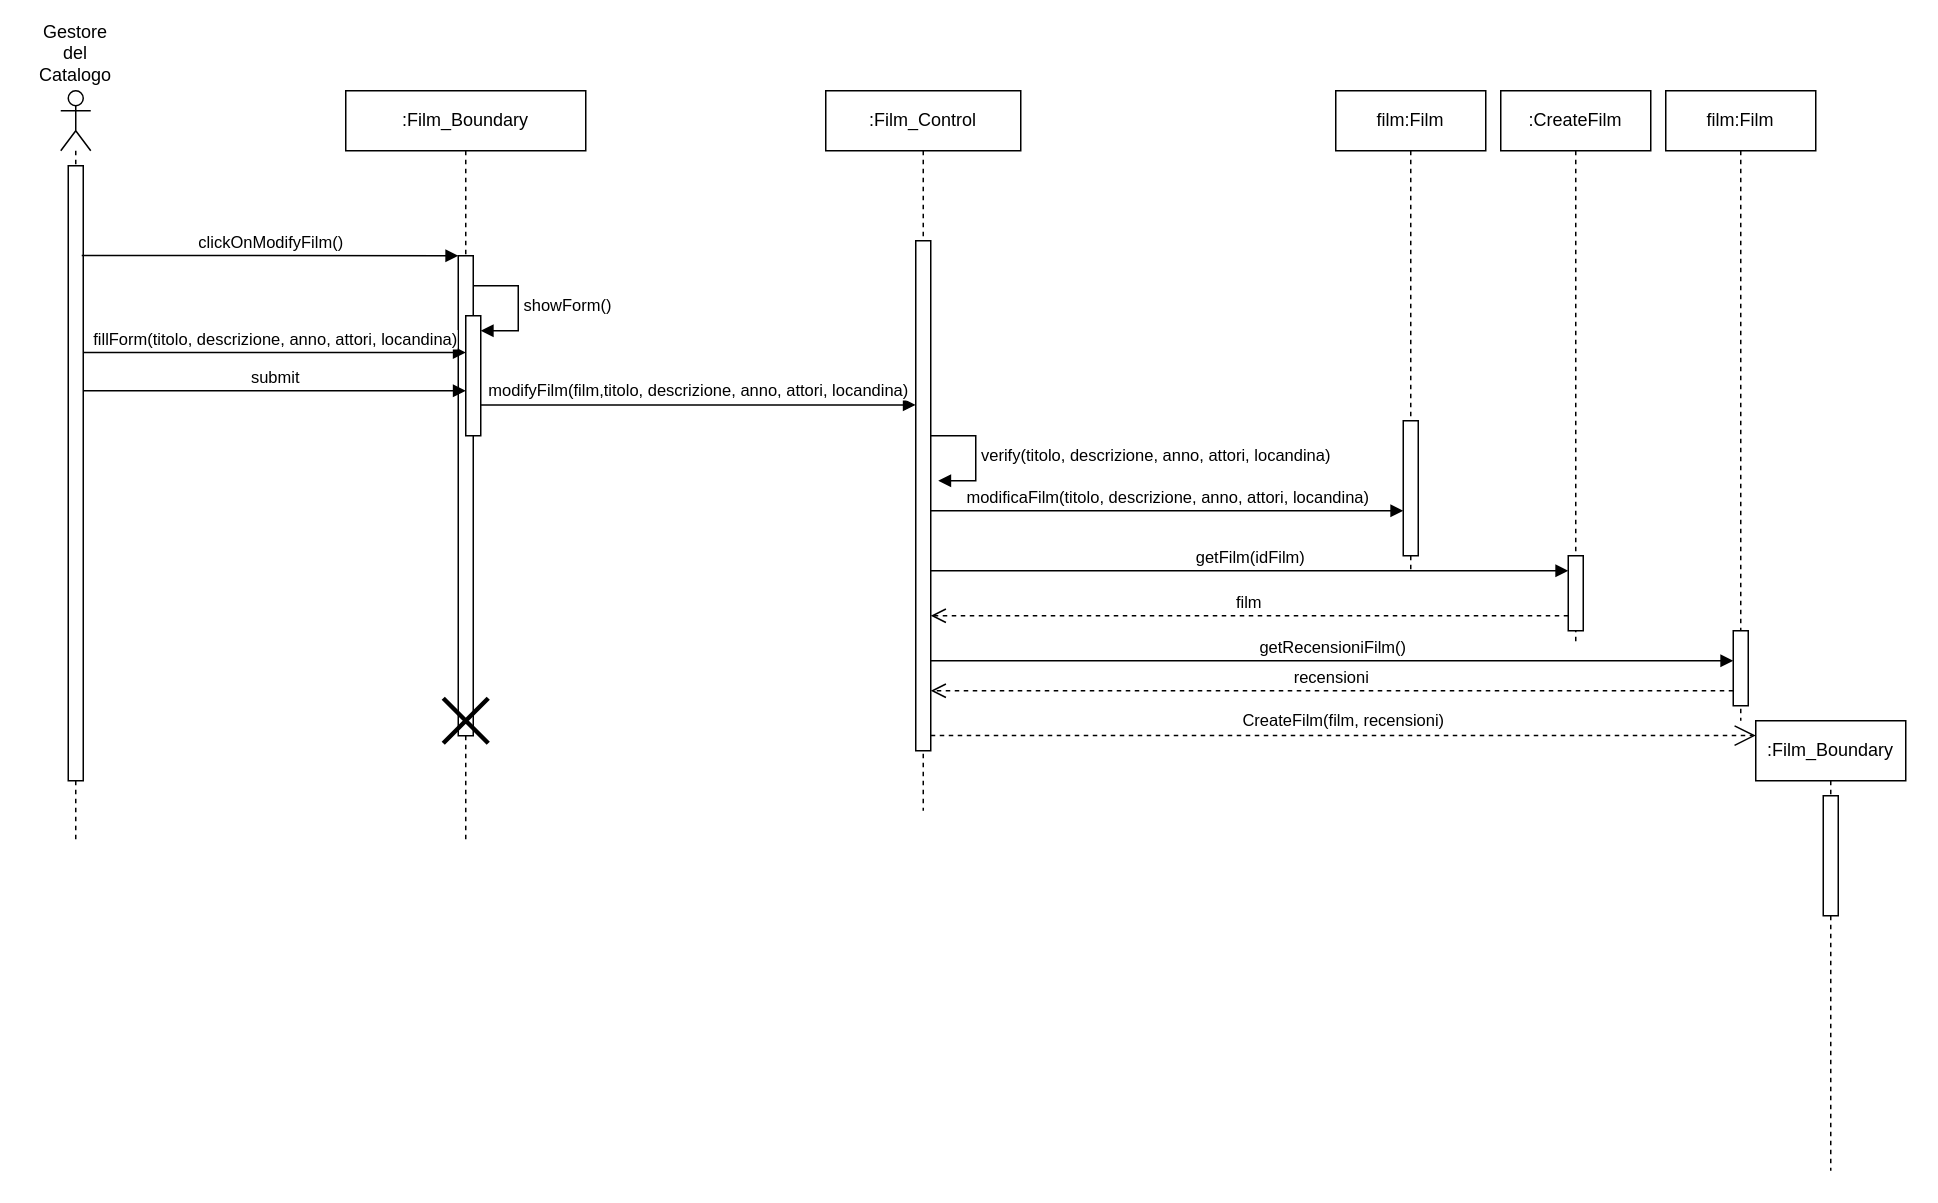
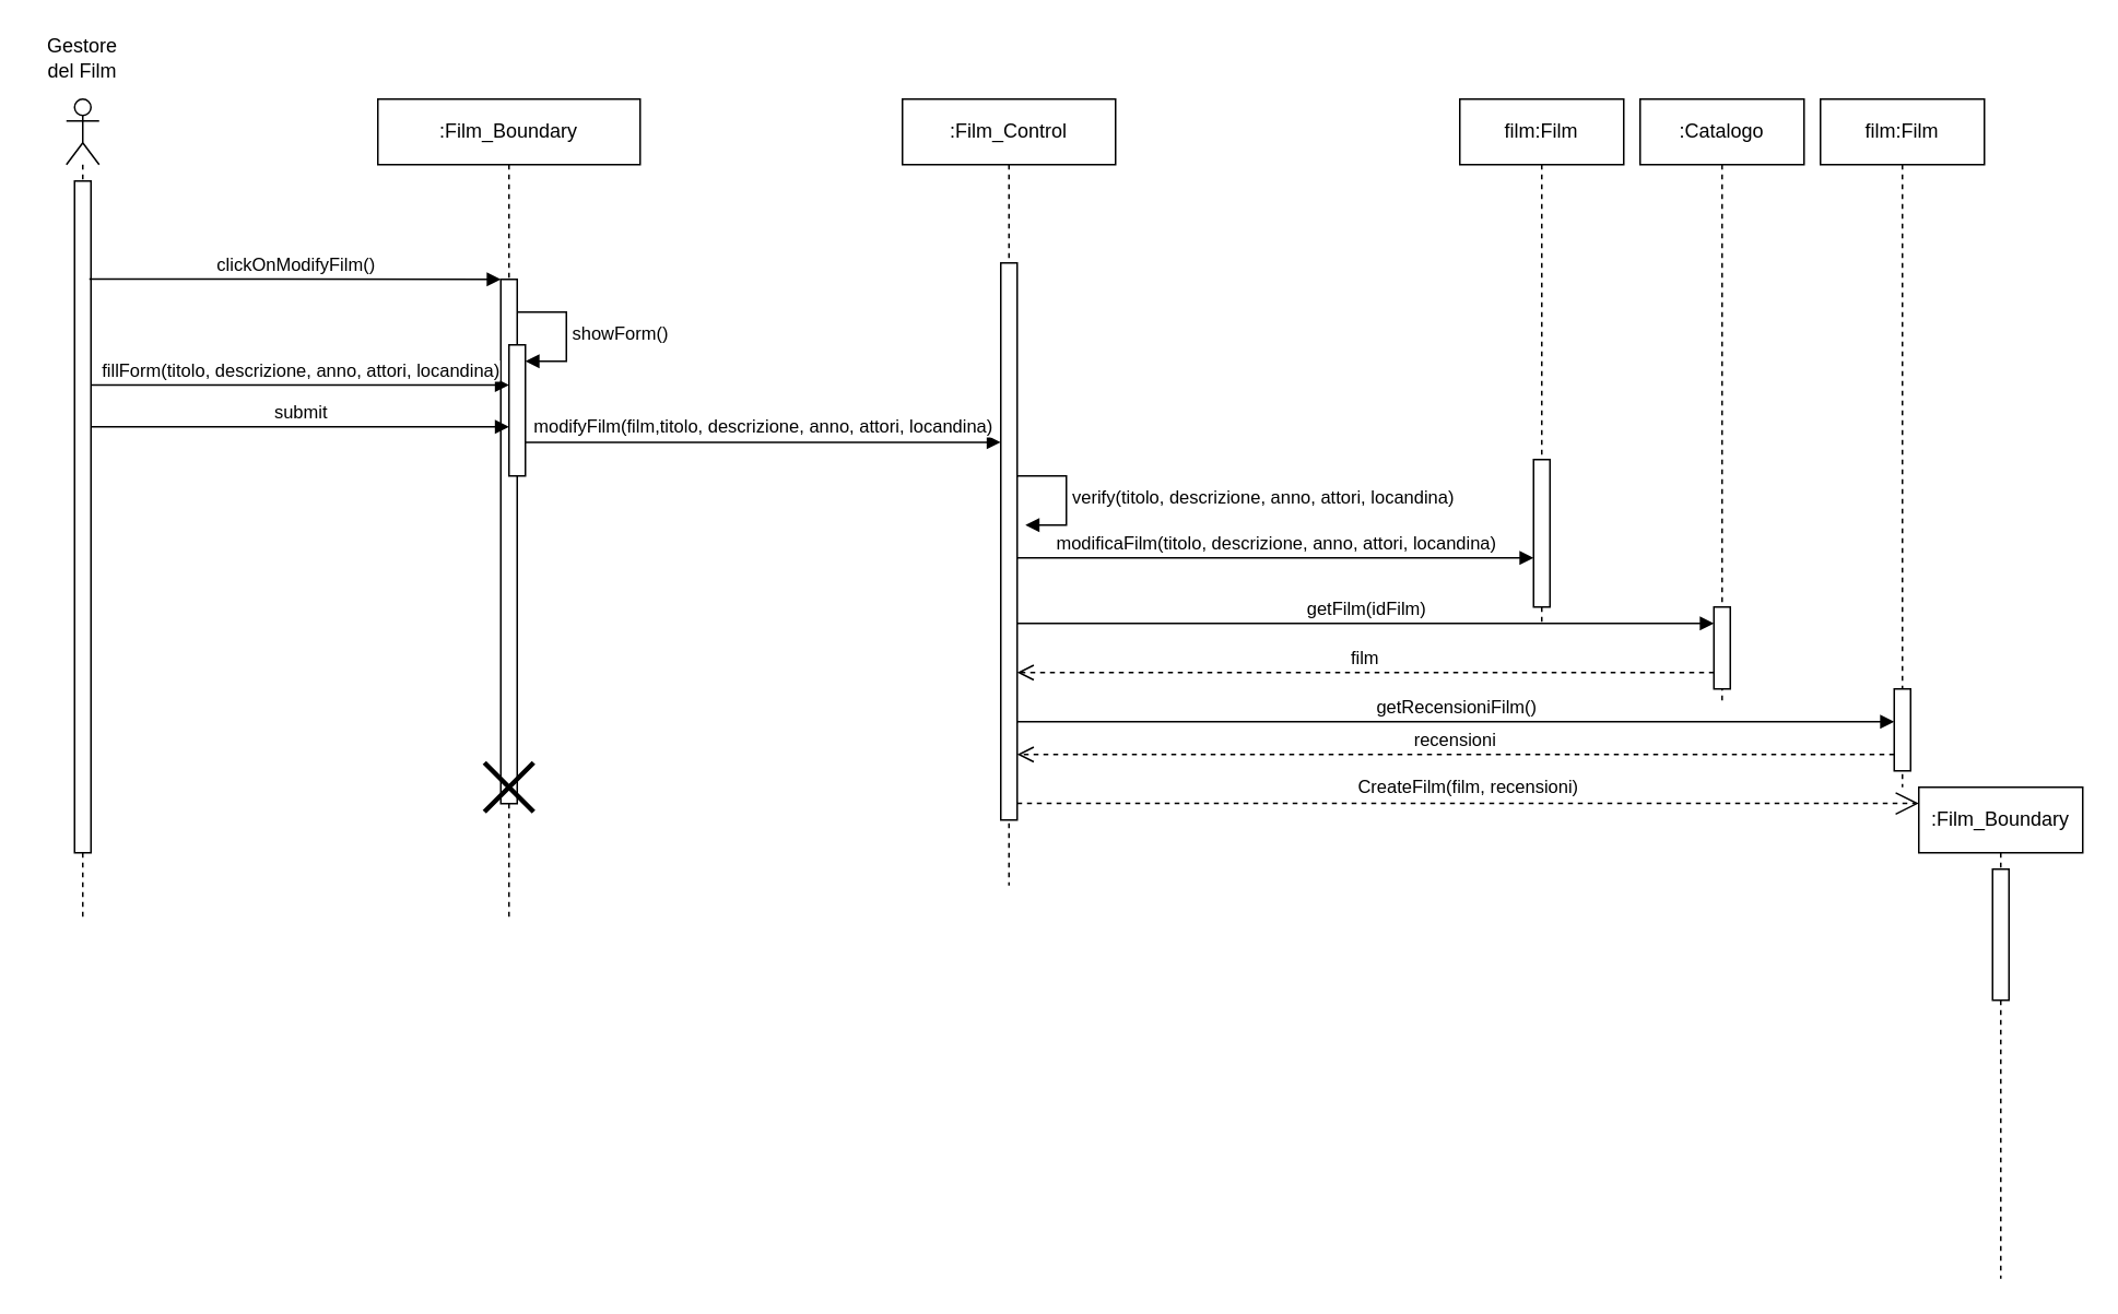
  <mxCell id="0" />
  <mxCell id="1" parent="0" />
  <mxCell id="2" value="" style="shape=umlLifeline;perimeter=lifelinePerimeter;whiteSpace=wrap;html=1;container=1;dropTarget=0;collapsible=0;recursiveResize=0;outlineConnect=0;portConstraint=eastwest;newEdgeStyle={&quot;curved&quot;:0,&quot;rounded&quot;:0};participant=umlActor;" vertex="1" parent="1"><mxGeometry x="40" y="60" width="20" height="500" as="geometry" /></mxCell>
  <mxCell id="3" value="" style="html=1;points=[[0,0,0,0,5],[0,1,0,0,-5],[1,0,0,0,5],[1,1,0,0,-5]];perimeter=orthogonalPerimeter;outlineConnect=0;targetShapes=umlLifeline;portConstraint=eastwest;newEdgeStyle={&quot;curved&quot;:0,&quot;rounded&quot;:0};" vertex="1" parent="2"><mxGeometry x="5" y="50" width="10" height="410" as="geometry" /></mxCell>
- <mxCell id="4" value="Gestore del Catalogo" style="text;html=1;align=center;verticalAlign=middle;whiteSpace=wrap;rounded=0;" vertex="1" parent="1"><mxGeometry x="20" y="20" width="60" height="30" as="geometry" /></mxCell>
+ <mxCell id="4" value="Gestore del Film" style="text;html=1;align=center;verticalAlign=middle;whiteSpace=wrap;rounded=0;" vertex="1" parent="1"><mxGeometry x="20" y="20" width="60" height="30" as="geometry" /></mxCell>
  <mxCell id="5" value="clickOnModifyFilm()" style="html=1;verticalAlign=bottom;endArrow=block;curved=0;rounded=0;exitX=0.8;exitY=0.166;exitDx=0;exitDy=0;exitPerimeter=0;" edge="1" parent="1" target="7"><mxGeometry width="80" relative="1" as="geometry"><mxPoint x="54" y="169.76" as="sourcePoint" /><mxPoint x="210" y="170" as="targetPoint" /></mxGeometry></mxCell>
  <mxCell id="6" value=":Film_Boundary" style="shape=umlLifeline;perimeter=lifelinePerimeter;whiteSpace=wrap;html=1;container=1;dropTarget=0;collapsible=0;recursiveResize=0;outlineConnect=0;portConstraint=eastwest;newEdgeStyle={&quot;curved&quot;:0,&quot;rounded&quot;:0};" vertex="1" parent="1"><mxGeometry x="230" y="60" width="160" height="500" as="geometry" /></mxCell>
  <mxCell id="7" value="" style="html=1;points=[[0,0,0,0,5],[0,1,0,0,-5],[1,0,0,0,5],[1,1,0,0,-5]];perimeter=orthogonalPerimeter;outlineConnect=0;targetShapes=umlLifeline;portConstraint=eastwest;newEdgeStyle={&quot;curved&quot;:0,&quot;rounded&quot;:0};" vertex="1" parent="6"><mxGeometry x="75" y="110" width="10" height="320" as="geometry" /></mxCell>
  <mxCell id="8" value="" style="html=1;points=[[0,0,0,0,5],[0,1,0,0,-5],[1,0,0,0,5],[1,1,0,0,-5]];perimeter=orthogonalPerimeter;outlineConnect=0;targetShapes=umlLifeline;portConstraint=eastwest;newEdgeStyle={&quot;curved&quot;:0,&quot;rounded&quot;:0};" vertex="1" parent="6"><mxGeometry x="80" y="150" width="10" height="80" as="geometry" /></mxCell>
  <mxCell id="9" value="showForm()" style="html=1;align=left;spacingLeft=2;endArrow=block;rounded=0;edgeStyle=orthogonalEdgeStyle;curved=0;rounded=0;" edge="1" parent="6" target="8"><mxGeometry relative="1" as="geometry"><mxPoint x="85" y="130" as="sourcePoint" /><Array as="points"><mxPoint x="115" y="160" /></Array></mxGeometry></mxCell>
  <mxCell id="10" value="" style="shape=umlDestroy;whiteSpace=wrap;html=1;strokeWidth=3;targetShapes=umlLifeline;" vertex="1" parent="6"><mxGeometry x="65" y="405" width="30" height="30" as="geometry" /></mxCell>
  <mxCell id="11" value=":Film_Control" style="shape=umlLifeline;perimeter=lifelinePerimeter;whiteSpace=wrap;html=1;container=1;dropTarget=0;collapsible=0;recursiveResize=0;outlineConnect=0;portConstraint=eastwest;newEdgeStyle={&quot;curved&quot;:0,&quot;rounded&quot;:0};" vertex="1" parent="1"><mxGeometry x="550" y="60" width="130" height="480" as="geometry" /></mxCell>
  <mxCell id="12" value="" style="html=1;points=[[0,0,0,0,5],[0,1,0,0,-5],[1,0,0,0,5],[1,1,0,0,-5]];perimeter=orthogonalPerimeter;outlineConnect=0;targetShapes=umlLifeline;portConstraint=eastwest;newEdgeStyle={&quot;curved&quot;:0,&quot;rounded&quot;:0};" vertex="1" parent="11"><mxGeometry x="60" y="100" width="10" height="340" as="geometry" /></mxCell>
  <mxCell id="13" value="verify(t&lt;span style=&quot;text-align: center;&quot;&gt;itolo, descrizione, anno, attori, locandina&lt;/span&gt;)" style="html=1;align=left;spacingLeft=2;endArrow=block;rounded=0;edgeStyle=orthogonalEdgeStyle;curved=0;rounded=0;" edge="1" parent="11"><mxGeometry relative="1" as="geometry"><mxPoint x="70" y="230" as="sourcePoint" /><Array as="points"><mxPoint x="100" y="260" /></Array><mxPoint x="75" y="260" as="targetPoint" /></mxGeometry></mxCell>
  <mxCell id="14" value="film:Film" style="shape=umlLifeline;perimeter=lifelinePerimeter;whiteSpace=wrap;html=1;container=1;dropTarget=0;collapsible=0;recursiveResize=0;outlineConnect=0;portConstraint=eastwest;newEdgeStyle={&quot;curved&quot;:0,&quot;rounded&quot;:0};" vertex="1" parent="1"><mxGeometry x="890" y="60" width="100" height="320" as="geometry" /></mxCell>
  <mxCell id="15" value="" style="html=1;points=[[0,0,0,0,5],[0,1,0,0,-5],[1,0,0,0,5],[1,1,0,0,-5]];perimeter=orthogonalPerimeter;outlineConnect=0;targetShapes=umlLifeline;portConstraint=eastwest;newEdgeStyle={&quot;curved&quot;:0,&quot;rounded&quot;:0};" vertex="1" parent="14"><mxGeometry x="45" y="220" width="10" height="90" as="geometry" /></mxCell>
  <mxCell id="16" value="fillForm(titolo, descrizione, anno, attori, locandina)" style="html=1;verticalAlign=bottom;endArrow=block;curved=0;rounded=0;" edge="1" parent="1" source="3"><mxGeometry width="80" relative="1" as="geometry"><mxPoint x="60" y="235" as="sourcePoint" /><mxPoint x="310" y="234.5" as="targetPoint" /></mxGeometry></mxCell>
  <mxCell id="17" value="modifyFilm(film,titolo, descrizione, anno, attori, locandina)" style="html=1;verticalAlign=bottom;endArrow=block;curved=0;rounded=0;" edge="1" parent="1" target="12"><mxGeometry width="80" relative="1" as="geometry"><mxPoint x="320" y="269.44" as="sourcePoint" /><mxPoint x="514.5" y="269.44" as="targetPoint" /></mxGeometry></mxCell>
  <mxCell id="18" value="modificaFilm(titolo, descrizione, anno, attori, locandina)" style="html=1;verticalAlign=bottom;endArrow=block;curved=0;rounded=0;" edge="1" parent="1"><mxGeometry x="0.006" width="80" relative="1" as="geometry"><mxPoint x="620" y="340" as="sourcePoint" /><mxPoint x="935" y="340" as="targetPoint" /><mxPoint as="offset" /></mxGeometry></mxCell>
  <mxCell id="19" value="submit" style="html=1;verticalAlign=bottom;endArrow=block;curved=0;rounded=0;" edge="1" parent="1"><mxGeometry width="80" relative="1" as="geometry"><mxPoint x="55" y="260" as="sourcePoint" /><mxPoint x="310" y="260" as="targetPoint" /></mxGeometry></mxCell>
  <mxCell id="20" value="film:Film" style="shape=umlLifeline;perimeter=lifelinePerimeter;whiteSpace=wrap;html=1;container=1;dropTarget=0;collapsible=0;recursiveResize=0;outlineConnect=0;portConstraint=eastwest;newEdgeStyle={&quot;curved&quot;:0,&quot;rounded&quot;:0};" vertex="1" parent="1"><mxGeometry x="1110" y="60" width="100" height="420" as="geometry" /></mxCell>
  <mxCell id="21" value="" style="html=1;points=[[0,0,0,0,5],[0,1,0,0,-5],[1,0,0,0,5],[1,1,0,0,-5]];perimeter=orthogonalPerimeter;outlineConnect=0;targetShapes=umlLifeline;portConstraint=eastwest;newEdgeStyle={&quot;curved&quot;:0,&quot;rounded&quot;:0};" vertex="1" parent="20"><mxGeometry x="45" y="360" width="10" height="50" as="geometry" /></mxCell>
- <mxCell id="22" value=":CreateFilm" style="shape=umlLifeline;perimeter=lifelinePerimeter;whiteSpace=wrap;html=1;container=1;dropTarget=0;collapsible=0;recursiveResize=0;outlineConnect=0;portConstraint=eastwest;newEdgeStyle={&quot;curved&quot;:0,&quot;rounded&quot;:0};" vertex="1" parent="1"><mxGeometry x="1000" y="60" width="100" height="370" as="geometry" /></mxCell>
+ <mxCell id="22" value=":Catalogo" style="shape=umlLifeline;perimeter=lifelinePerimeter;whiteSpace=wrap;html=1;container=1;dropTarget=0;collapsible=0;recursiveResize=0;outlineConnect=0;portConstraint=eastwest;newEdgeStyle={&quot;curved&quot;:0,&quot;rounded&quot;:0};" vertex="1" parent="1"><mxGeometry x="1000" y="60" width="100" height="370" as="geometry" /></mxCell>
  <mxCell id="23" value="" style="html=1;points=[[0,0,0,0,5],[0,1,0,0,-5],[1,0,0,0,5],[1,1,0,0,-5]];perimeter=orthogonalPerimeter;outlineConnect=0;targetShapes=umlLifeline;portConstraint=eastwest;newEdgeStyle={&quot;curved&quot;:0,&quot;rounded&quot;:0};" vertex="1" parent="22"><mxGeometry x="45" y="310" width="10" height="50" as="geometry" /></mxCell>
  <mxCell id="24" value="getFilm(idFilm)" style="html=1;verticalAlign=bottom;endArrow=block;curved=0;rounded=0;" edge="1" parent="1"><mxGeometry width="80" relative="1" as="geometry"><mxPoint x="620" y="380" as="sourcePoint" /><mxPoint x="1045" y="380" as="targetPoint" /></mxGeometry></mxCell>
  <mxCell id="25" value="film" style="html=1;verticalAlign=bottom;endArrow=open;dashed=1;endSize=8;curved=0;rounded=0;" edge="1" parent="1"><mxGeometry relative="1" as="geometry"><mxPoint x="1045" y="410" as="sourcePoint" /><mxPoint x="620" y="410" as="targetPoint" /></mxGeometry></mxCell>
  <mxCell id="26" value="getRecensioniFilm()" style="html=1;verticalAlign=bottom;endArrow=block;curved=0;rounded=0;" edge="1" parent="1"><mxGeometry width="80" relative="1" as="geometry"><mxPoint x="620" y="440" as="sourcePoint" /><mxPoint x="1155" y="440" as="targetPoint" /></mxGeometry></mxCell>
  <mxCell id="27" value="recensioni" style="html=1;verticalAlign=bottom;endArrow=open;dashed=1;endSize=8;curved=0;rounded=0;" edge="1" parent="1"><mxGeometry relative="1" as="geometry"><mxPoint x="1155" y="460" as="sourcePoint" /><mxPoint x="620" y="460" as="targetPoint" /></mxGeometry></mxCell>
  <mxCell id="28" value=":Film_Boundary" style="shape=umlLifeline;perimeter=lifelinePerimeter;whiteSpace=wrap;html=1;container=1;dropTarget=0;collapsible=0;recursiveResize=0;outlineConnect=0;portConstraint=eastwest;newEdgeStyle={&quot;curved&quot;:0,&quot;rounded&quot;:0};" vertex="1" parent="1"><mxGeometry x="1170" y="480" width="100" height="300" as="geometry" /></mxCell>
  <mxCell id="29" value="" style="html=1;points=[[0,0,0,0,5],[0,1,0,0,-5],[1,0,0,0,5],[1,1,0,0,-5]];perimeter=orthogonalPerimeter;outlineConnect=0;targetShapes=umlLifeline;portConstraint=eastwest;newEdgeStyle={&quot;curved&quot;:0,&quot;rounded&quot;:0};" vertex="1" parent="28"><mxGeometry x="45" y="50" width="10" height="80" as="geometry" /></mxCell>
  <mxCell id="30" value="CreateFilm(film, recensioni)" style="endArrow=open;endSize=12;dashed=1;html=1;rounded=0;entryX=0;entryY=0.033;entryDx=0;entryDy=0;entryPerimeter=0;" edge="1" parent="1" source="12" target="28"><mxGeometry y="10" width="160" relative="1" as="geometry"><mxPoint x="565" y="490" as="sourcePoint" /><mxPoint x="910" y="490" as="targetPoint" /><mxPoint as="offset" /></mxGeometry></mxCell>
